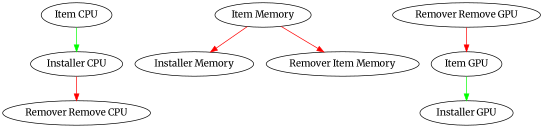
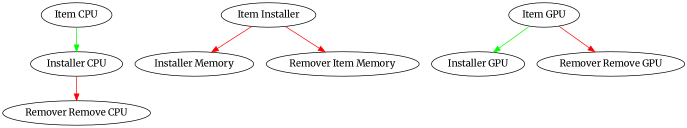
  digraph {
    fontname=Merriweather
    node [fontname=Merriweather]
    edge [color=red fontname=Merriweather]
    "Item CPU"
    "Installer CPU"
    "Remover Remove CPU"
-   "Item Memory"
+   "Item Memory" [label="Item Installer"]
    "Installer Memory"
    n6 [label="Remover Item Memory"]
    "Item GPU"
    "Installer GPU"
    "Remover Remove GPU"
    "Item CPU" -> "Installer CPU" [color=green]
    "Installer CPU" -> "Remover Remove CPU"
    "Item Memory" -> "Installer Memory"
    "Item Memory" -> n6
    "Item GPU" -> "Installer GPU" [color=green]
-   "Remover Remove GPU" -> "Item GPU"
+   "Item GPU" -> "Remover Remove GPU"
  }
